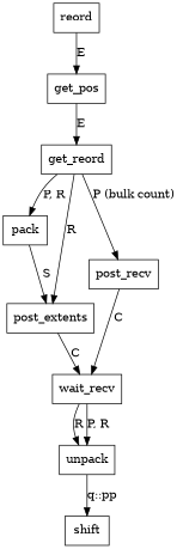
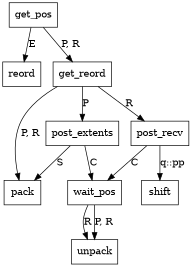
  digraph {
    node [shape=box]
    n1 [label=reord]
    get_pos
    get_reord
    pack
    post_recv
    n6 [label=post_extents]
-   wait_recv
+   wait_recv [label=wait_pos]
    unpack
    shift
    subgraph sub_1 {
      n1
      get_pos
      get_reord
      pack
      post_recv
      n6
      wait_recv
      unpack
      shift
    }
-   n1 -> get_pos [label=E]
-   get_pos -> get_reord [label=E]
+   get_pos -> n1 [label=E]
+   get_pos -> get_reord [label="P, R"]
    get_reord -> pack [label="P, R"]
-   get_reord -> post_recv [label="P (bulk count)"]
-   get_reord -> n6 [label=R]
-   pack -> n6 [label=S]
+   get_reord -> post_recv [label=R]
+   get_reord -> n6 [label=P]
+   n6 -> pack [label=S]
    post_recv -> wait_recv [label=C]
    n6 -> wait_recv [label=C]
    wait_recv -> unpack [label=R]
    wait_recv -> unpack [label="P, R"]
-   unpack -> shift [label="q::pp"]
+   post_recv -> shift [label="q::pp"]
  }
